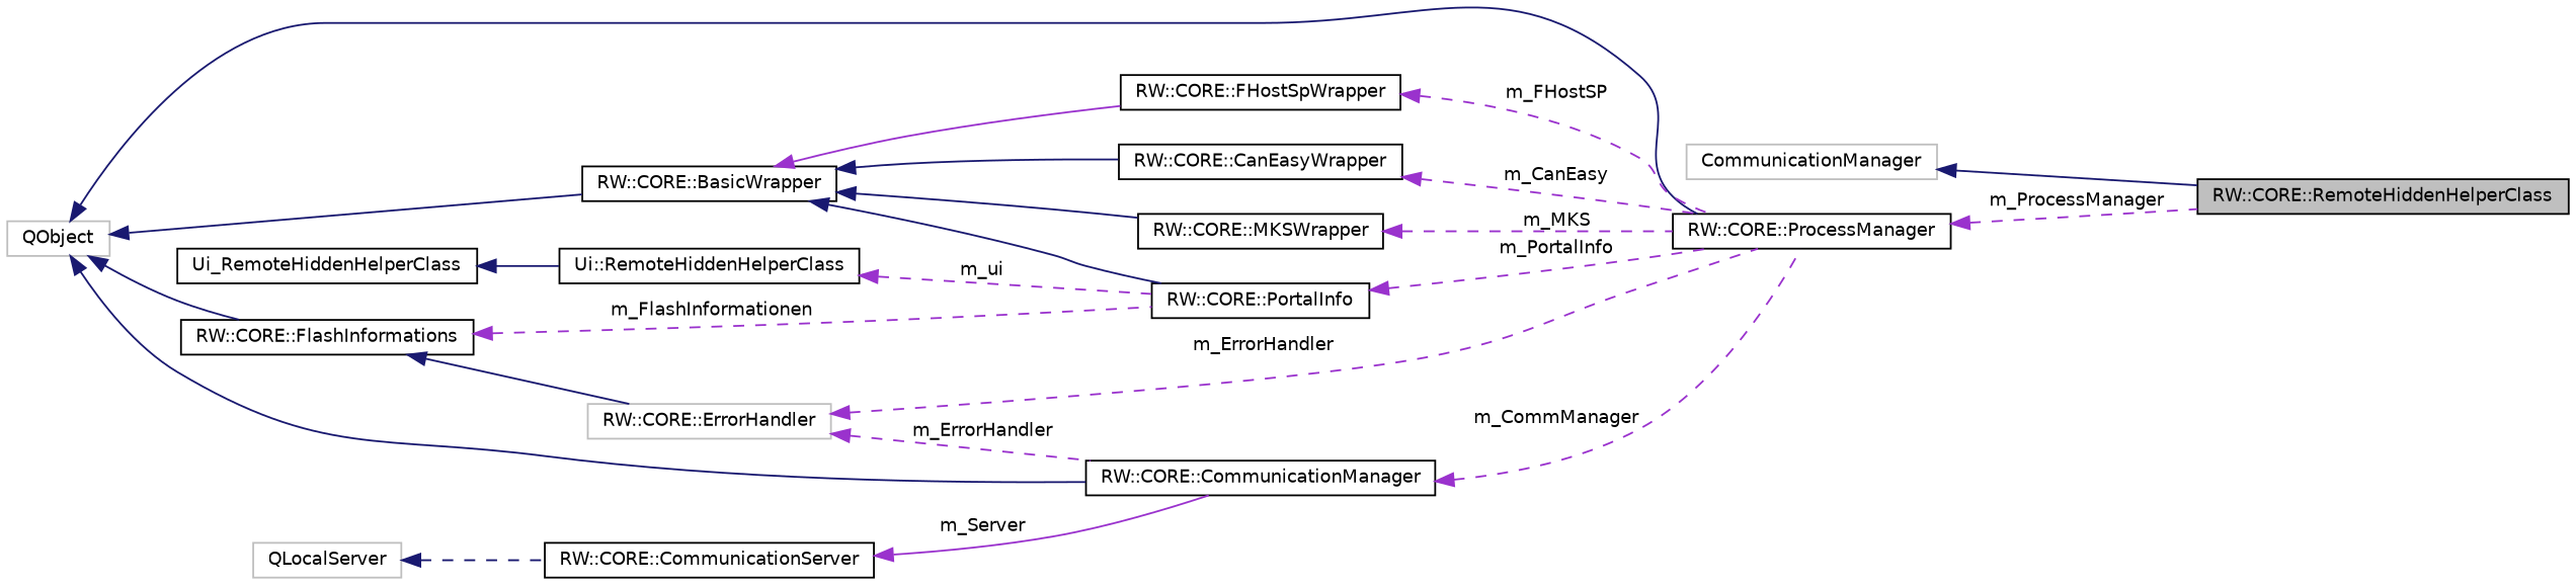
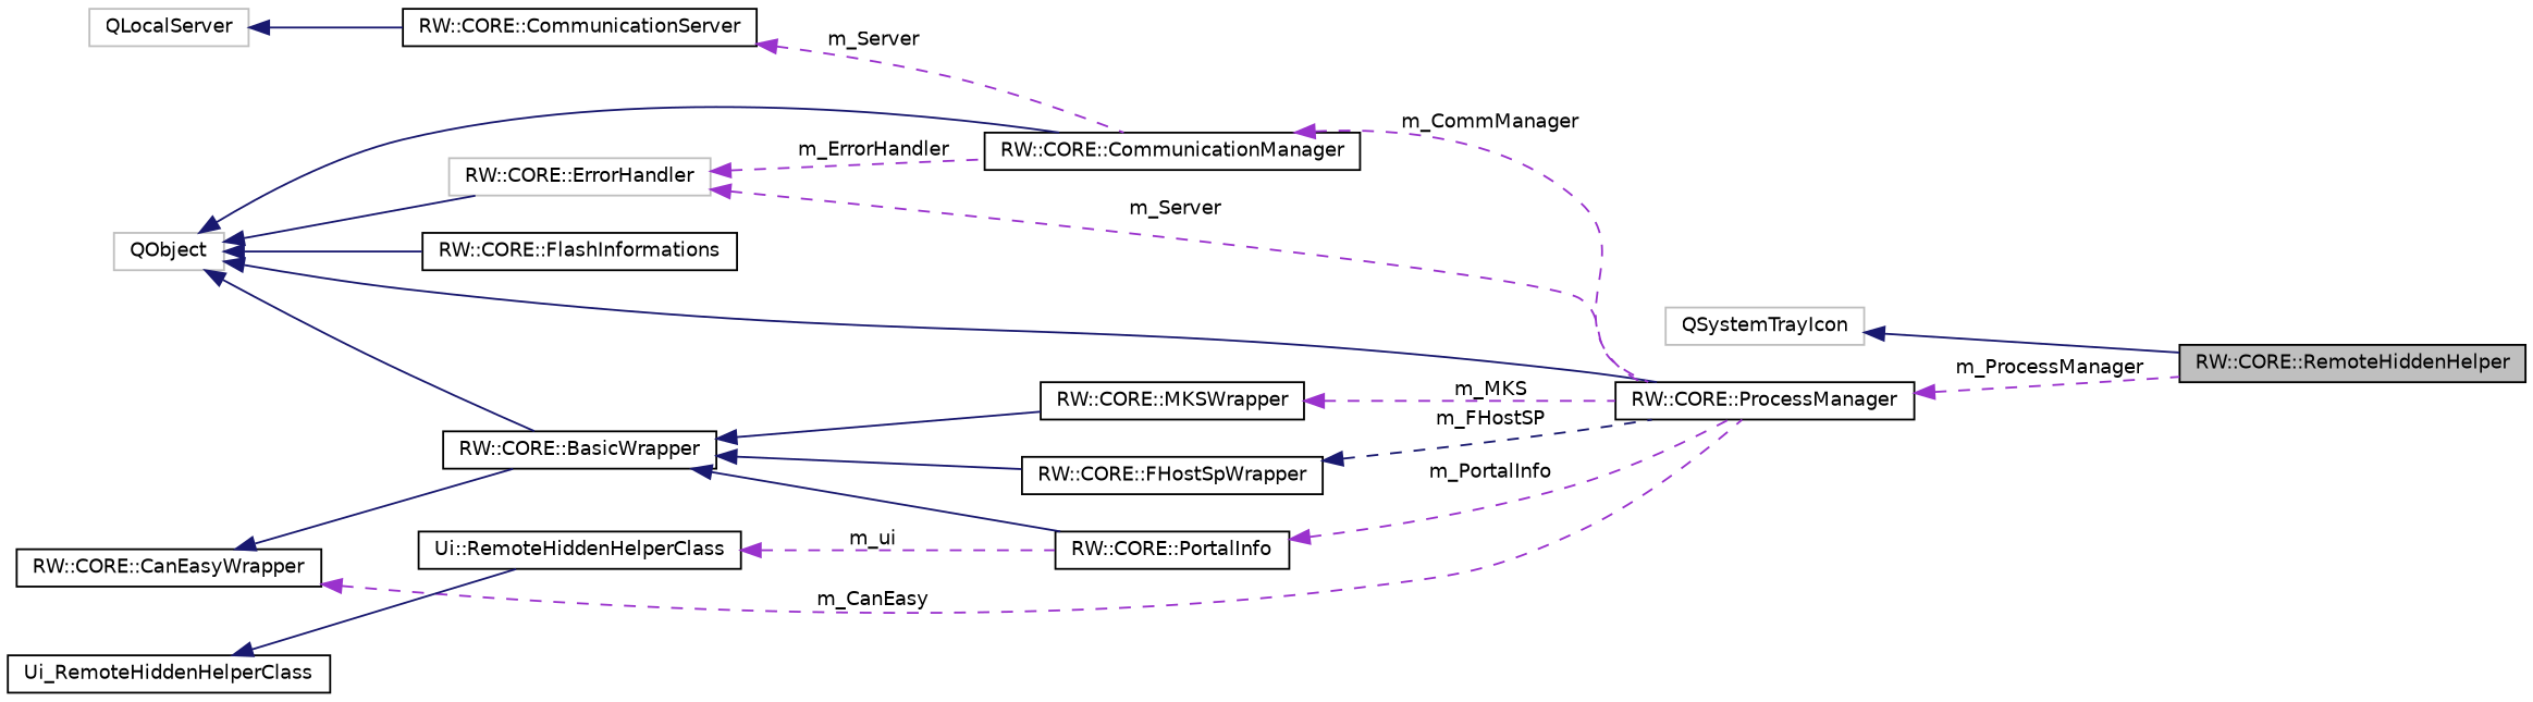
  digraph {
    rankdir=LR
    node [color=black fillcolor=white fontname=Helvetica fontsize=10 shape=record style=filled]
    edge [color=midnightblue dir=back fontname=Helvetica fontsize=10 labelfontname=Helvetica labelfontsize=10 style=solid]
-   n1 [fillcolor=grey75 fontcolor=black height=0.2 label="RW::CORE::RemoteHiddenHelperClass" width=0.4]
-   n2 [color=grey75 height=0.2 label=CommunicationManager width=0.4]
+   n1 [fillcolor=grey75 fontcolor=black height=0.2 label="RW::CORE::RemoteHiddenHelper" width=0.4]
+   n2 [color=grey75 height=0.2 label=QSystemTrayIcon width=0.4]
    n3 [height=0.2 label="RW::CORE::ProcessManager" width=0.4]
    n4 [color=grey75 height=0.2 label=QObject width=0.4]
    n5 [color=grey75 height=0.2 label="RW::CORE::ErrorHandler" width=0.4]
    n6 [height=0.2 label="RW::CORE::BasicWrapper" width=0.4]
    n7 [height=0.2 label="RW::CORE::CommunicationManager" width=0.4]
    n8 [height=0.2 label="RW::CORE::FlashInformations" width=0.4]
    n9 [height=0.2 label="RW::CORE::MKSWrapper" width=0.4]
    n10 [height=0.2 label="RW::CORE::FHostSpWrapper" width=0.4]
    n11 [height=0.2 label="RW::CORE::CanEasyWrapper" width=0.4]
    n12 [height=0.2 label="RW::CORE::PortalInfo" width=0.4]
    n13 [height=0.2 label="RW::CORE::CommunicationServer" width=0.4]
    n14 [color=grey75 height=0.2 label=QLocalServer width=0.4]
    n15 [height=0.2 label="Ui::RemoteHiddenHelperClass" width=0.4]
    n16 [height=0.2 label=Ui_RemoteHiddenHelperClass width=0.4]
    n2 -> n1
    n3 -> n1 [color=darkorchid3 label=" m_ProcessManager" style=dashed]
    n4 -> n3
-   n8 -> n5
+   n4 -> n5
    n4 -> n6
    n4 -> n7
    n4 -> n8
-   n5 -> n3 [color=darkorchid3 label=" m_ErrorHandler" style=dashed]
+   n5 -> n3 [color=darkorchid3 label=" m_Server" style=dashed]
    n5 -> n7 [color=darkorchid3 label=" m_ErrorHandler" style=dashed]
    n6 -> n9
-   n6 -> n10 [color=darkorchid3]
-   n6 -> n11
+   n6 -> n10
+   n11 -> n6
    n6 -> n12
    n7 -> n3 [color=darkorchid3 label=" m_CommManager" style=dashed]
-   n8 -> n12 [color=darkorchid3 label=" m_FlashInformationen" style=dashed]
    n9 -> n3 [color=darkorchid3 label=" m_MKS" style=dashed]
-   n10 -> n3 [color=darkorchid3 label=" m_FHostSP" style=dashed]
+   n10 -> n3 [label=" m_FHostSP" style=dashed]
    n11 -> n3 [color=darkorchid3 label=" m_CanEasy" style=dashed]
    n12 -> n3 [color=darkorchid3 label=" m_PortalInfo" style=dashed]
-   n13 -> n7 [color=darkorchid3 label=" m_Server"]
-   n14 -> n13 [style=dashed]
+   n13 -> n7 [color=darkorchid3 label=" m_Server" style=dashed]
+   n14 -> n13
    n15 -> n12 [color=darkorchid3 label=" m_ui" style=dashed]
    n16 -> n15
  }
